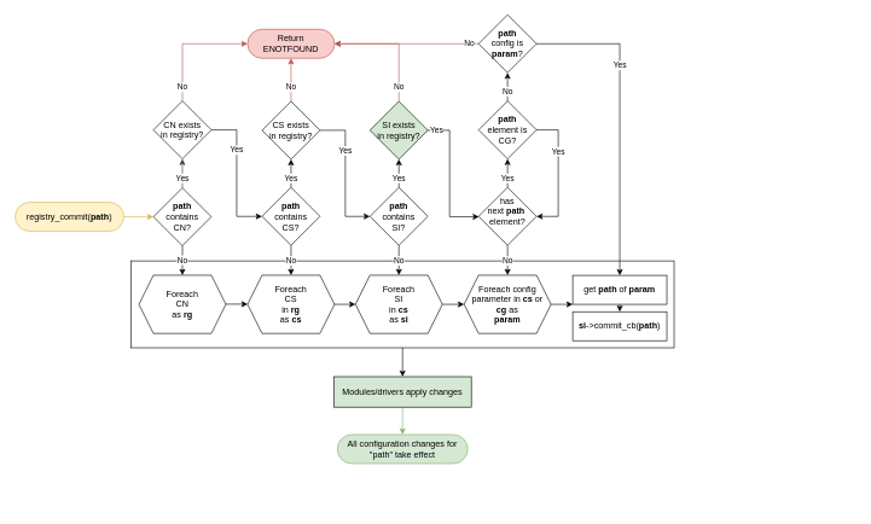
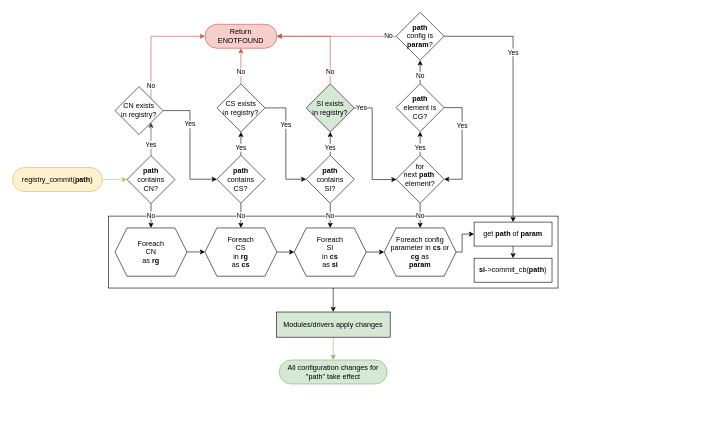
  <mxCell id="0" />
  <mxCell id="1" parent="0" />
  <mxCell id="2" value="" style="rounded=0;whiteSpace=wrap;html=1;verticalAlign=top;" parent="1" vertex="1"><mxGeometry x="180" y="360" width="750" height="120" as="geometry" /></mxCell>
  <mxCell id="3" style="edgeStyle=elbowEdgeStyle;rounded=0;html=1;fillColor=#fff2cc;strokeColor=#d6b656;" parent="1" source="38" target="5" edge="1"><mxGeometry relative="1" as="geometry"><mxPoint x="170" y="299" as="sourcePoint" /><mxPoint x="51" y="414" as="targetPoint" /><Array as="points"><mxPoint x="191" y="299" /><mxPoint x="251" y="249" /><mxPoint x="181" y="299" /><mxPoint x="91" y="369" /></Array></mxGeometry></mxCell>
  <mxCell id="4" value="No" style="edgeStyle=elbowEdgeStyle;rounded=0;html=1;" parent="1" source="5" target="6" edge="1"><mxGeometry relative="1" as="geometry"><mxPoint x="176" y="414" as="targetPoint" /><mxPoint x="181" y="414" as="sourcePoint" /></mxGeometry></mxCell>
  <mxCell id="5" value="&lt;b&gt;path&lt;/b&gt;&lt;br&gt;contains&lt;br&gt;CN?" style="rhombus;whiteSpace=wrap;html=1;" parent="1" vertex="1"><mxGeometry x="211" y="259" width="80" height="80" as="geometry" /></mxCell>
  <mxCell id="6" value="Foreach&lt;br&gt;CN&lt;br&gt;as &lt;b&gt;rg&lt;/b&gt;" style="shape=hexagon;perimeter=hexagonPerimeter2;whiteSpace=wrap;html=1;fixedSize=1;" parent="1" vertex="1"><mxGeometry x="191" y="379.75" width="120" height="80.5" as="geometry" /></mxCell>
  <mxCell id="7" style="edgeStyle=elbowEdgeStyle;rounded=0;html=1;" parent="1" source="6" target="10" edge="1"><mxGeometry relative="1" as="geometry"><mxPoint x="321" y="415.75" as="targetPoint" /><mxPoint x="501" y="765.75" as="sourcePoint" /><Array as="points"><mxPoint x="321" y="419.75" /><mxPoint x="401" y="480.75" /></Array></mxGeometry></mxCell>
  <mxCell id="8" value="&lt;b&gt;path&lt;br&gt;&lt;/b&gt;contains&lt;br&gt;CS?" style="rhombus;whiteSpace=wrap;html=1;" parent="1" vertex="1"><mxGeometry x="361" y="258.5" width="80" height="80" as="geometry" /></mxCell>
  <mxCell id="9" value="No" style="edgeStyle=elbowEdgeStyle;rounded=0;html=1;" parent="1" source="8" target="10" edge="1"><mxGeometry relative="1" as="geometry"><mxPoint x="151" y="529" as="targetPoint" /><mxPoint x="141" y="424" as="sourcePoint" /><Array as="points"><mxPoint x="401" y="369" /><mxPoint x="371" y="359" /><mxPoint x="461" y="389" /></Array></mxGeometry></mxCell>
  <mxCell id="10" value="Foreach&lt;br&gt;CS&lt;br&gt;in &lt;b&gt;rg&lt;/b&gt;&lt;br&gt;as &lt;b&gt;cs&lt;/b&gt;" style="shape=hexagon;perimeter=hexagonPerimeter2;whiteSpace=wrap;html=1;fixedSize=1;" parent="1" vertex="1"><mxGeometry x="341" y="379.75" width="120" height="80.5" as="geometry" /></mxCell>
  <mxCell id="11" value="&lt;b&gt;path&lt;/b&gt;&lt;br&gt;contains&lt;br&gt;SI?" style="rhombus;whiteSpace=wrap;html=1;" parent="1" vertex="1"><mxGeometry x="510" y="258.5" width="80" height="80" as="geometry" /></mxCell>
  <mxCell id="12" style="edgeStyle=elbowEdgeStyle;rounded=0;html=1;" parent="1" source="10" target="14" edge="1"><mxGeometry relative="1" as="geometry"><mxPoint x="321" y="535.75" as="targetPoint" /><mxPoint x="231" y="570.75" as="sourcePoint" /></mxGeometry></mxCell>
  <mxCell id="13" value="No" style="edgeStyle=elbowEdgeStyle;rounded=0;html=1;" parent="1" source="11" target="14" edge="1"><mxGeometry relative="1" as="geometry"><mxPoint x="151" y="649" as="targetPoint" /><mxPoint x="131" y="649" as="sourcePoint" /><Array as="points" /></mxGeometry></mxCell>
  <mxCell id="14" value="Foreach&lt;br&gt;SI&lt;br&gt;in &lt;b&gt;cs&lt;/b&gt;&lt;br&gt;as &lt;b&gt;si&lt;/b&gt;" style="shape=hexagon;perimeter=hexagonPerimeter2;whiteSpace=wrap;html=1;fixedSize=1;" parent="1" vertex="1"><mxGeometry x="490" y="379.75" width="120" height="80.5" as="geometry" /></mxCell>
  <mxCell id="15" value="" style="edgeStyle=elbowEdgeStyle;rounded=0;html=1;elbow=vertical;" parent="1" source="14" target="18" edge="1"><mxGeometry relative="1" as="geometry"><mxPoint x="681.12" y="340.25" as="targetPoint" /><mxPoint x="610.996" y="340.25" as="sourcePoint" /><Array as="points"><mxPoint x="610" y="411.75" /><mxPoint x="680" y="230.75" /><mxPoint x="640" y="401.75" /><mxPoint x="650" y="419.75" /><mxPoint x="641" y="419.75" /><mxPoint x="641.12" y="340.25" /><mxPoint x="231.12" y="671.25" /><mxPoint x="161.12" y="641.25" /><mxPoint x="161.12" y="641.25" /><mxPoint x="21.12" y="671.25" /><mxPoint x="181.12" y="611.25" /><mxPoint x="51.12" y="681.25" /><mxPoint x="41.12" y="701.25" /></Array></mxGeometry></mxCell>
  <mxCell id="16" value="" style="edgeStyle=elbowEdgeStyle;rounded=0;html=1;" parent="1" source="18" target="19" edge="1"><mxGeometry relative="1" as="geometry"><mxPoint x="880" y="320" as="targetPoint" /><mxPoint as="offset" /><mxPoint x="748.12" y="272.75" as="sourcePoint" /><Array as="points"><mxPoint x="770" y="420" /><mxPoint x="870" y="310" /><mxPoint x="770" y="420" /><mxPoint x="780" y="420" /><mxPoint x="780" y="430" /><mxPoint x="780" y="418" /><mxPoint x="920" y="398" /><mxPoint x="830" y="444" /><mxPoint x="650" y="340" /><mxPoint x="756.12" y="299" /><mxPoint x="711.12" y="309" /></Array></mxGeometry></mxCell>
  <mxCell id="17" value="&lt;b&gt;si&lt;/b&gt;-&amp;gt;commit_cb(&lt;b&gt;path&lt;/b&gt;)" style="rounded=0;whiteSpace=wrap;html=1;" parent="1" vertex="1"><mxGeometry x="790" y="430.25" width="130" height="40" as="geometry" /></mxCell>
  <mxCell id="18" value="Foreach config parameter in &lt;b&gt;cs&lt;/b&gt; or &lt;b&gt;cg&lt;/b&gt;&amp;nbsp;as&lt;br&gt;&lt;b&gt;param&lt;/b&gt;" style="shape=hexagon;perimeter=hexagonPerimeter2;whiteSpace=wrap;html=1;fixedSize=1;" parent="1" vertex="1"><mxGeometry x="640" y="379.75" width="120" height="80.5" as="geometry" /></mxCell>
- <mxCell id="19" value="get &lt;b&gt;path&lt;/b&gt; of&amp;nbsp;&lt;b&gt;param&lt;/b&gt;" style="rounded=0;whiteSpace=wrap;html=1;" parent="1" vertex="1"><mxGeometry x="790" y="380" width="130" height="40" as="geometry" /></mxCell>
+ <mxCell id="19" value="get &lt;b&gt;path&lt;/b&gt; of&amp;nbsp;&lt;b&gt;param&lt;/b&gt;" style="rounded=0;whiteSpace=wrap;html=1;" parent="1" vertex="1"><mxGeometry x="790" y="370" width="130" height="40" as="geometry" /></mxCell>
  <mxCell id="20" value="" style="edgeStyle=elbowEdgeStyle;rounded=0;html=1;" parent="1" source="19" target="17" edge="1"><mxGeometry relative="1" as="geometry"><mxPoint x="805" y="448.75" as="targetPoint" /><mxPoint as="offset" /><mxPoint x="762" y="448.75" as="sourcePoint" /></mxGeometry></mxCell>
  <mxCell id="21" value="All configuration changes for &quot;path&quot; take effect" style="rounded=1;whiteSpace=wrap;html=1;arcSize=50;fillColor=#d5e8d4;strokeColor=#82b366;" parent="1" vertex="1"><mxGeometry x="465" y="600" width="180" height="40" as="geometry" /></mxCell>
  <mxCell id="22" style="edgeStyle=elbowEdgeStyle;rounded=0;html=1;fillColor=#d5e8d4;strokeColor=#82b366;" parent="1" source="23" target="21" edge="1"><mxGeometry relative="1" as="geometry"><mxPoint x="660" y="629.75" as="targetPoint" /><mxPoint x="745" y="655.25" as="sourcePoint" /></mxGeometry></mxCell>
  <mxCell id="23" value="Modules/drivers apply changes" style="rounded=0;whiteSpace=wrap;html=1;fillColor=#d5e8d4;" parent="1" vertex="1"><mxGeometry x="460" y="520" width="190" height="42" as="geometry" /></mxCell>
  <mxCell id="24" style="edgeStyle=elbowEdgeStyle;rounded=0;html=1;exitX=0.5;exitY=1;exitDx=0;exitDy=0;" parent="1" source="2" target="23" edge="1"><mxGeometry relative="1" as="geometry"><mxPoint x="435.889" y="678.5" as="targetPoint" /><mxPoint x="661.12" y="580" as="sourcePoint" /><Array as="points"><mxPoint x="555" y="500" /><mxPoint x="590" y="550" /><mxPoint x="756.12" y="609.5" /></Array></mxGeometry></mxCell>
  <mxCell id="25" value="Return&lt;br&gt;ENOTFOUND" style="rounded=1;whiteSpace=wrap;html=1;arcSize=50;fillColor=#f8cecc;strokeColor=#b85450;" parent="1" vertex="1"><mxGeometry x="341" y="40" width="120" height="40" as="geometry" /></mxCell>
  <mxCell id="26" value="Yes" style="edgeStyle=elbowEdgeStyle;rounded=0;html=1;fillColor=#cdeb8b;strokeColor=#36393d;" parent="1" source="5" target="27" edge="1"><mxGeometry x="-0.333" relative="1" as="geometry"><mxPoint x="371" y="308.5" as="targetPoint" /><mxPoint x="301" y="309" as="sourcePoint" /><Array as="points"><mxPoint x="251" y="239" /></Array><mxPoint as="offset" /></mxGeometry></mxCell>
- <mxCell id="27" value="CN exists&lt;br&gt;in registry?" style="rhombus;whiteSpace=wrap;html=1;" parent="1" vertex="1"><mxGeometry x="211" y="139" width="80" height="80" as="geometry" /></mxCell>
+ <mxCell id="27" value="CN exists&lt;br&gt;in registry?" style="rhombus;whiteSpace=wrap;html=1;" parent="1" vertex="1"><mxGeometry x="191" y="144" width="80" height="80" as="geometry" /></mxCell>
  <mxCell id="28" value="Yes" style="rounded=0;html=1;edgeStyle=elbowEdgeStyle;" parent="1" source="27" target="8" edge="1"><mxGeometry x="-0.333" relative="1" as="geometry"><mxPoint x="261" y="229" as="targetPoint" /><mxPoint x="261" y="269" as="sourcePoint" /><mxPoint as="offset" /></mxGeometry></mxCell>
  <mxCell id="29" value="No" style="edgeStyle=elbowEdgeStyle;rounded=0;html=1;fillColor=#f8cecc;strokeColor=#b85450;" parent="1" source="27" target="25" edge="1"><mxGeometry x="-0.775" relative="1" as="geometry"><mxPoint x="261" y="209" as="targetPoint" /><mxPoint x="251" y="119" as="sourcePoint" /><Array as="points"><mxPoint x="251" y="60" /><mxPoint x="251" y="80" /><mxPoint x="251" y="70" /><mxPoint x="281" y="70" /><mxPoint x="251" y="79" /></Array><mxPoint as="offset" /></mxGeometry></mxCell>
  <mxCell id="30" value="Yes" style="edgeStyle=elbowEdgeStyle;rounded=0;html=1;" parent="1" source="8" target="31" edge="1"><mxGeometry x="-0.333" relative="1" as="geometry"><mxPoint x="521" y="309" as="targetPoint" /><mxPoint x="401" y="260" as="sourcePoint" /><Array as="points"><mxPoint x="401" y="239.5" /></Array><mxPoint as="offset" /></mxGeometry></mxCell>
  <mxCell id="31" value="CS exists&lt;br&gt;in registry?" style="rhombus;whiteSpace=wrap;html=1;" parent="1" vertex="1"><mxGeometry x="361" y="139.5" width="80" height="80" as="geometry" /></mxCell>
  <mxCell id="32" value="Yes" style="rounded=0;html=1;edgeStyle=elbowEdgeStyle;" parent="1" source="31" target="11" edge="1"><mxGeometry x="-0.333" relative="1" as="geometry"><mxPoint x="511" y="299" as="targetPoint" /><mxPoint x="411" y="269.5" as="sourcePoint" /><mxPoint as="offset" /></mxGeometry></mxCell>
  <mxCell id="33" value="No" style="edgeStyle=elbowEdgeStyle;rounded=0;html=1;fillColor=#f8cecc;strokeColor=#b85450;" parent="1" source="31" target="25" edge="1"><mxGeometry x="-0.344" relative="1" as="geometry"><mxPoint x="491" y="79.5" as="targetPoint" /><mxPoint x="401" y="119.5" as="sourcePoint" /><Array as="points"><mxPoint x="401" y="79.5" /></Array><mxPoint as="offset" /></mxGeometry></mxCell>
  <mxCell id="34" value="Yes" style="edgeStyle=elbowEdgeStyle;rounded=0;html=1;" parent="1" source="11" target="35" edge="1"><mxGeometry x="-0.333" relative="1" as="geometry"><mxPoint x="671.12" y="309" as="targetPoint" /><mxPoint x="551.12" y="259.5" as="sourcePoint" /><Array as="points"><mxPoint x="550" y="230" /><mxPoint x="560" y="230" /><mxPoint x="551" y="239" /><mxPoint x="591" y="249" /></Array><mxPoint as="offset" /></mxGeometry></mxCell>
  <mxCell id="35" value="SI exists&lt;br&gt;in registry?" style="rhombus;whiteSpace=wrap;html=1;fillColor=#d5e8d4;" parent="1" vertex="1"><mxGeometry x="510" y="139.5" width="80" height="80" as="geometry" /></mxCell>
  <mxCell id="36" value="Yes" style="rounded=0;html=1;edgeStyle=elbowEdgeStyle;" parent="1" source="35" target="41" edge="1"><mxGeometry x="-0.878" relative="1" as="geometry"><mxPoint x="661.12" y="299" as="targetPoint" /><mxPoint x="561.12" y="269.5" as="sourcePoint" /><mxPoint as="offset" /><Array as="points"><mxPoint x="620" y="299" /><mxPoint x="700" y="310" /></Array></mxGeometry></mxCell>
  <mxCell id="37" value="No" style="edgeStyle=elbowEdgeStyle;rounded=0;html=1;fillColor=#f8cecc;strokeColor=#b85450;" parent="1" source="35" target="25" edge="1"><mxGeometry x="-0.768" relative="1" as="geometry"><mxPoint x="641.12" y="99.5" as="targetPoint" /><mxPoint x="561.12" y="269.5" as="sourcePoint" /><Array as="points"><mxPoint x="550" y="60" /><mxPoint x="550" y="80" /><mxPoint x="560" y="80" /><mxPoint x="551" y="80" /><mxPoint x="551" y="80" /><mxPoint x="551" y="80" /><mxPoint x="510" y="80" /><mxPoint x="551" y="70" /><mxPoint x="551.12" y="99.5" /></Array><mxPoint as="offset" /></mxGeometry></mxCell>
  <mxCell id="38" value="&lt;span style=&quot;text-align: left&quot;&gt;registry_commit(&lt;/span&gt;&lt;b style=&quot;text-align: left&quot;&gt;path&lt;/b&gt;&lt;span style=&quot;text-align: left&quot;&gt;)&lt;/span&gt;" style="rounded=1;whiteSpace=wrap;html=1;arcSize=50;fillColor=#fff2cc;strokeColor=#d6b656;" parent="1" vertex="1"><mxGeometry x="20" y="279" width="150" height="40" as="geometry" /></mxCell>
  <mxCell id="39" value="Yes" style="rounded=0;html=1;edgeStyle=elbowEdgeStyle;" parent="1" source="41" target="40" edge="1"><mxGeometry x="-0.333" relative="1" as="geometry"><mxPoint x="699.667" y="219.5" as="targetPoint" /><mxPoint x="1011.143" y="78.357" as="sourcePoint" /><mxPoint as="offset" /></mxGeometry></mxCell>
  <mxCell id="40" value="&lt;b&gt;path&lt;/b&gt;&lt;br&gt;element is&lt;br&gt;CG?" style="rhombus;whiteSpace=wrap;html=1;" parent="1" vertex="1"><mxGeometry x="660" y="139" width="80" height="80" as="geometry" /></mxCell>
- <mxCell id="41" value="&lt;font style=&quot;font-size: 12px&quot;&gt;has &lt;br&gt;next&amp;nbsp;&lt;b&gt;path&amp;nbsp;&lt;br&gt;&lt;/b&gt;element?&lt;br&gt;&lt;br&gt;&lt;/font&gt;" style="rhombus;whiteSpace=wrap;html=1;verticalAlign=middle;horizontal=1;" parent="1" vertex="1"><mxGeometry x="660" y="258.5" width="80" height="80" as="geometry" /></mxCell>
+ <mxCell id="41" value="&lt;font style=&quot;font-size: 12px&quot;&gt;for &lt;br&gt;next&amp;nbsp;&lt;b&gt;path&amp;nbsp;&lt;br&gt;&lt;/b&gt;element?&lt;br&gt;&lt;br&gt;&lt;/font&gt;" style="rhombus;whiteSpace=wrap;html=1;verticalAlign=middle;horizontal=1;" parent="1" vertex="1"><mxGeometry x="660" y="258.5" width="80" height="80" as="geometry" /></mxCell>
  <mxCell id="42" value="Yes" style="rounded=0;html=1;edgeStyle=elbowEdgeStyle;" parent="1" source="40" target="41" edge="1"><mxGeometry x="-0.333" relative="1" as="geometry"><mxPoint x="1020.167" y="130" as="targetPoint" /><mxPoint x="1020.167" y="89.833" as="sourcePoint" /><mxPoint as="offset" /><Array as="points"><mxPoint x="770" y="179" /><mxPoint x="770" y="210" /><mxPoint x="1080" y="140" /></Array></mxGeometry></mxCell>
  <mxCell id="43" value="No" style="rounded=0;html=1;edgeStyle=elbowEdgeStyle;" parent="1" source="40" target="44" edge="1"><mxGeometry x="-0.333" relative="1" as="geometry"><mxPoint x="1100" y="370" as="targetPoint" /><mxPoint x="1060" y="250" as="sourcePoint" /><mxPoint as="offset" /><Array as="points"><mxPoint x="700" y="50" /><mxPoint x="950" y="170" /><mxPoint x="1010" y="320" /><mxPoint x="1170" y="350" /><mxPoint x="1090" y="150" /></Array></mxGeometry></mxCell>
  <mxCell id="44" value="&lt;b&gt;path&lt;/b&gt;&lt;br&gt;config is&lt;br&gt;&lt;b&gt;param&lt;/b&gt;?" style="rhombus;whiteSpace=wrap;html=1;" parent="1" vertex="1"><mxGeometry x="660" y="20" width="80" height="80" as="geometry" /></mxCell>
  <mxCell id="45" value="Yes" style="rounded=0;html=1;edgeStyle=elbowEdgeStyle;" parent="1" source="44" target="19" edge="1"><mxGeometry x="-0.333" relative="1" as="geometry"><mxPoint x="1010" y="440" as="targetPoint" /><mxPoint x="1020" y="290" as="sourcePoint" /><mxPoint as="offset" /><Array as="points"><mxPoint x="855" y="230" /><mxPoint x="1180" y="360" /><mxPoint x="1180" y="360" /><mxPoint x="1100" y="160" /></Array></mxGeometry></mxCell>
  <mxCell id="46" value="No" style="rounded=0;html=1;edgeStyle=elbowEdgeStyle;" parent="1" source="41" target="18" edge="1"><mxGeometry x="0.042" relative="1" as="geometry"><mxPoint x="750" y="308.5" as="targetPoint" /><mxPoint x="750" y="120" as="sourcePoint" /><mxPoint as="offset" /><Array as="points"><mxPoint x="700" y="360" /><mxPoint x="1090" y="150" /></Array></mxGeometry></mxCell>
  <mxCell id="47" value="No" style="edgeStyle=elbowEdgeStyle;rounded=0;html=1;fillColor=#f8cecc;strokeColor=#b85450;" parent="1" source="44" target="25" edge="1"><mxGeometry x="-0.866" relative="1" as="geometry"><mxPoint x="471" y="90" as="targetPoint" /><mxPoint x="561" y="149.62" as="sourcePoint" /><Array as="points"><mxPoint x="620" y="60" /><mxPoint x="550" y="80" /><mxPoint x="561" y="90" /><mxPoint x="520" y="90" /><mxPoint x="561" y="80" /><mxPoint x="561.12" y="109.5" /></Array><mxPoint as="offset" /></mxGeometry></mxCell>
